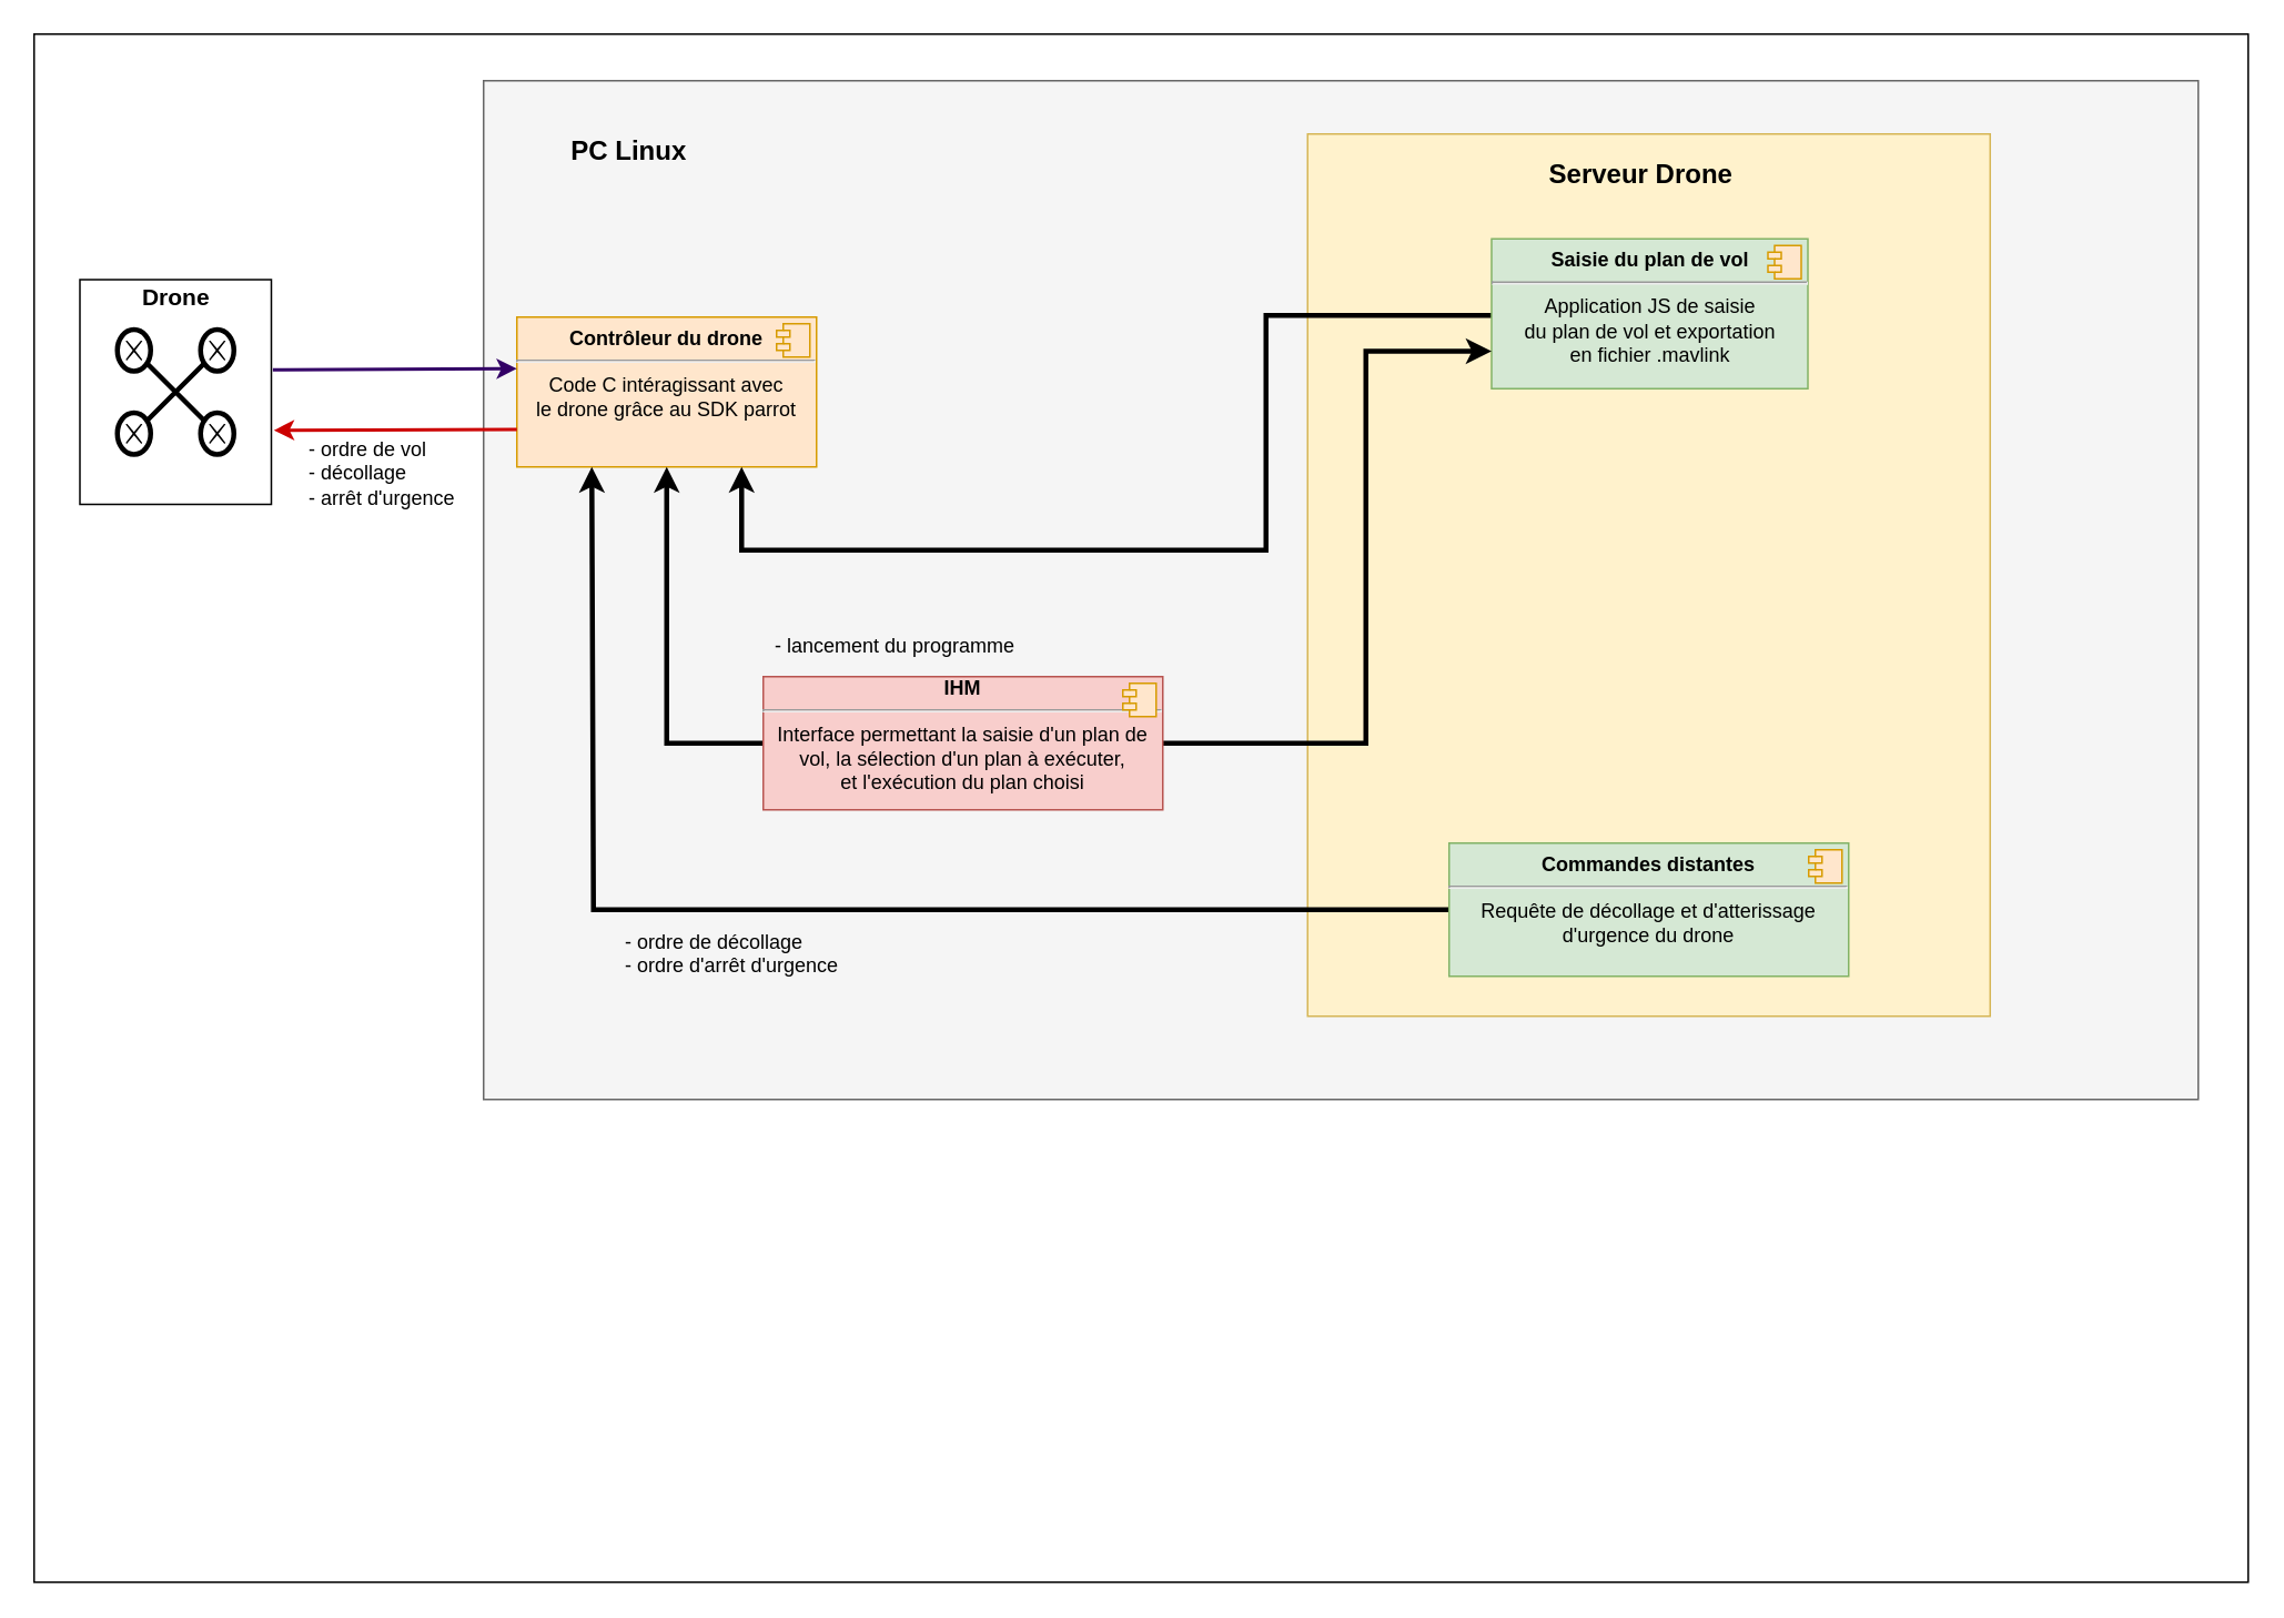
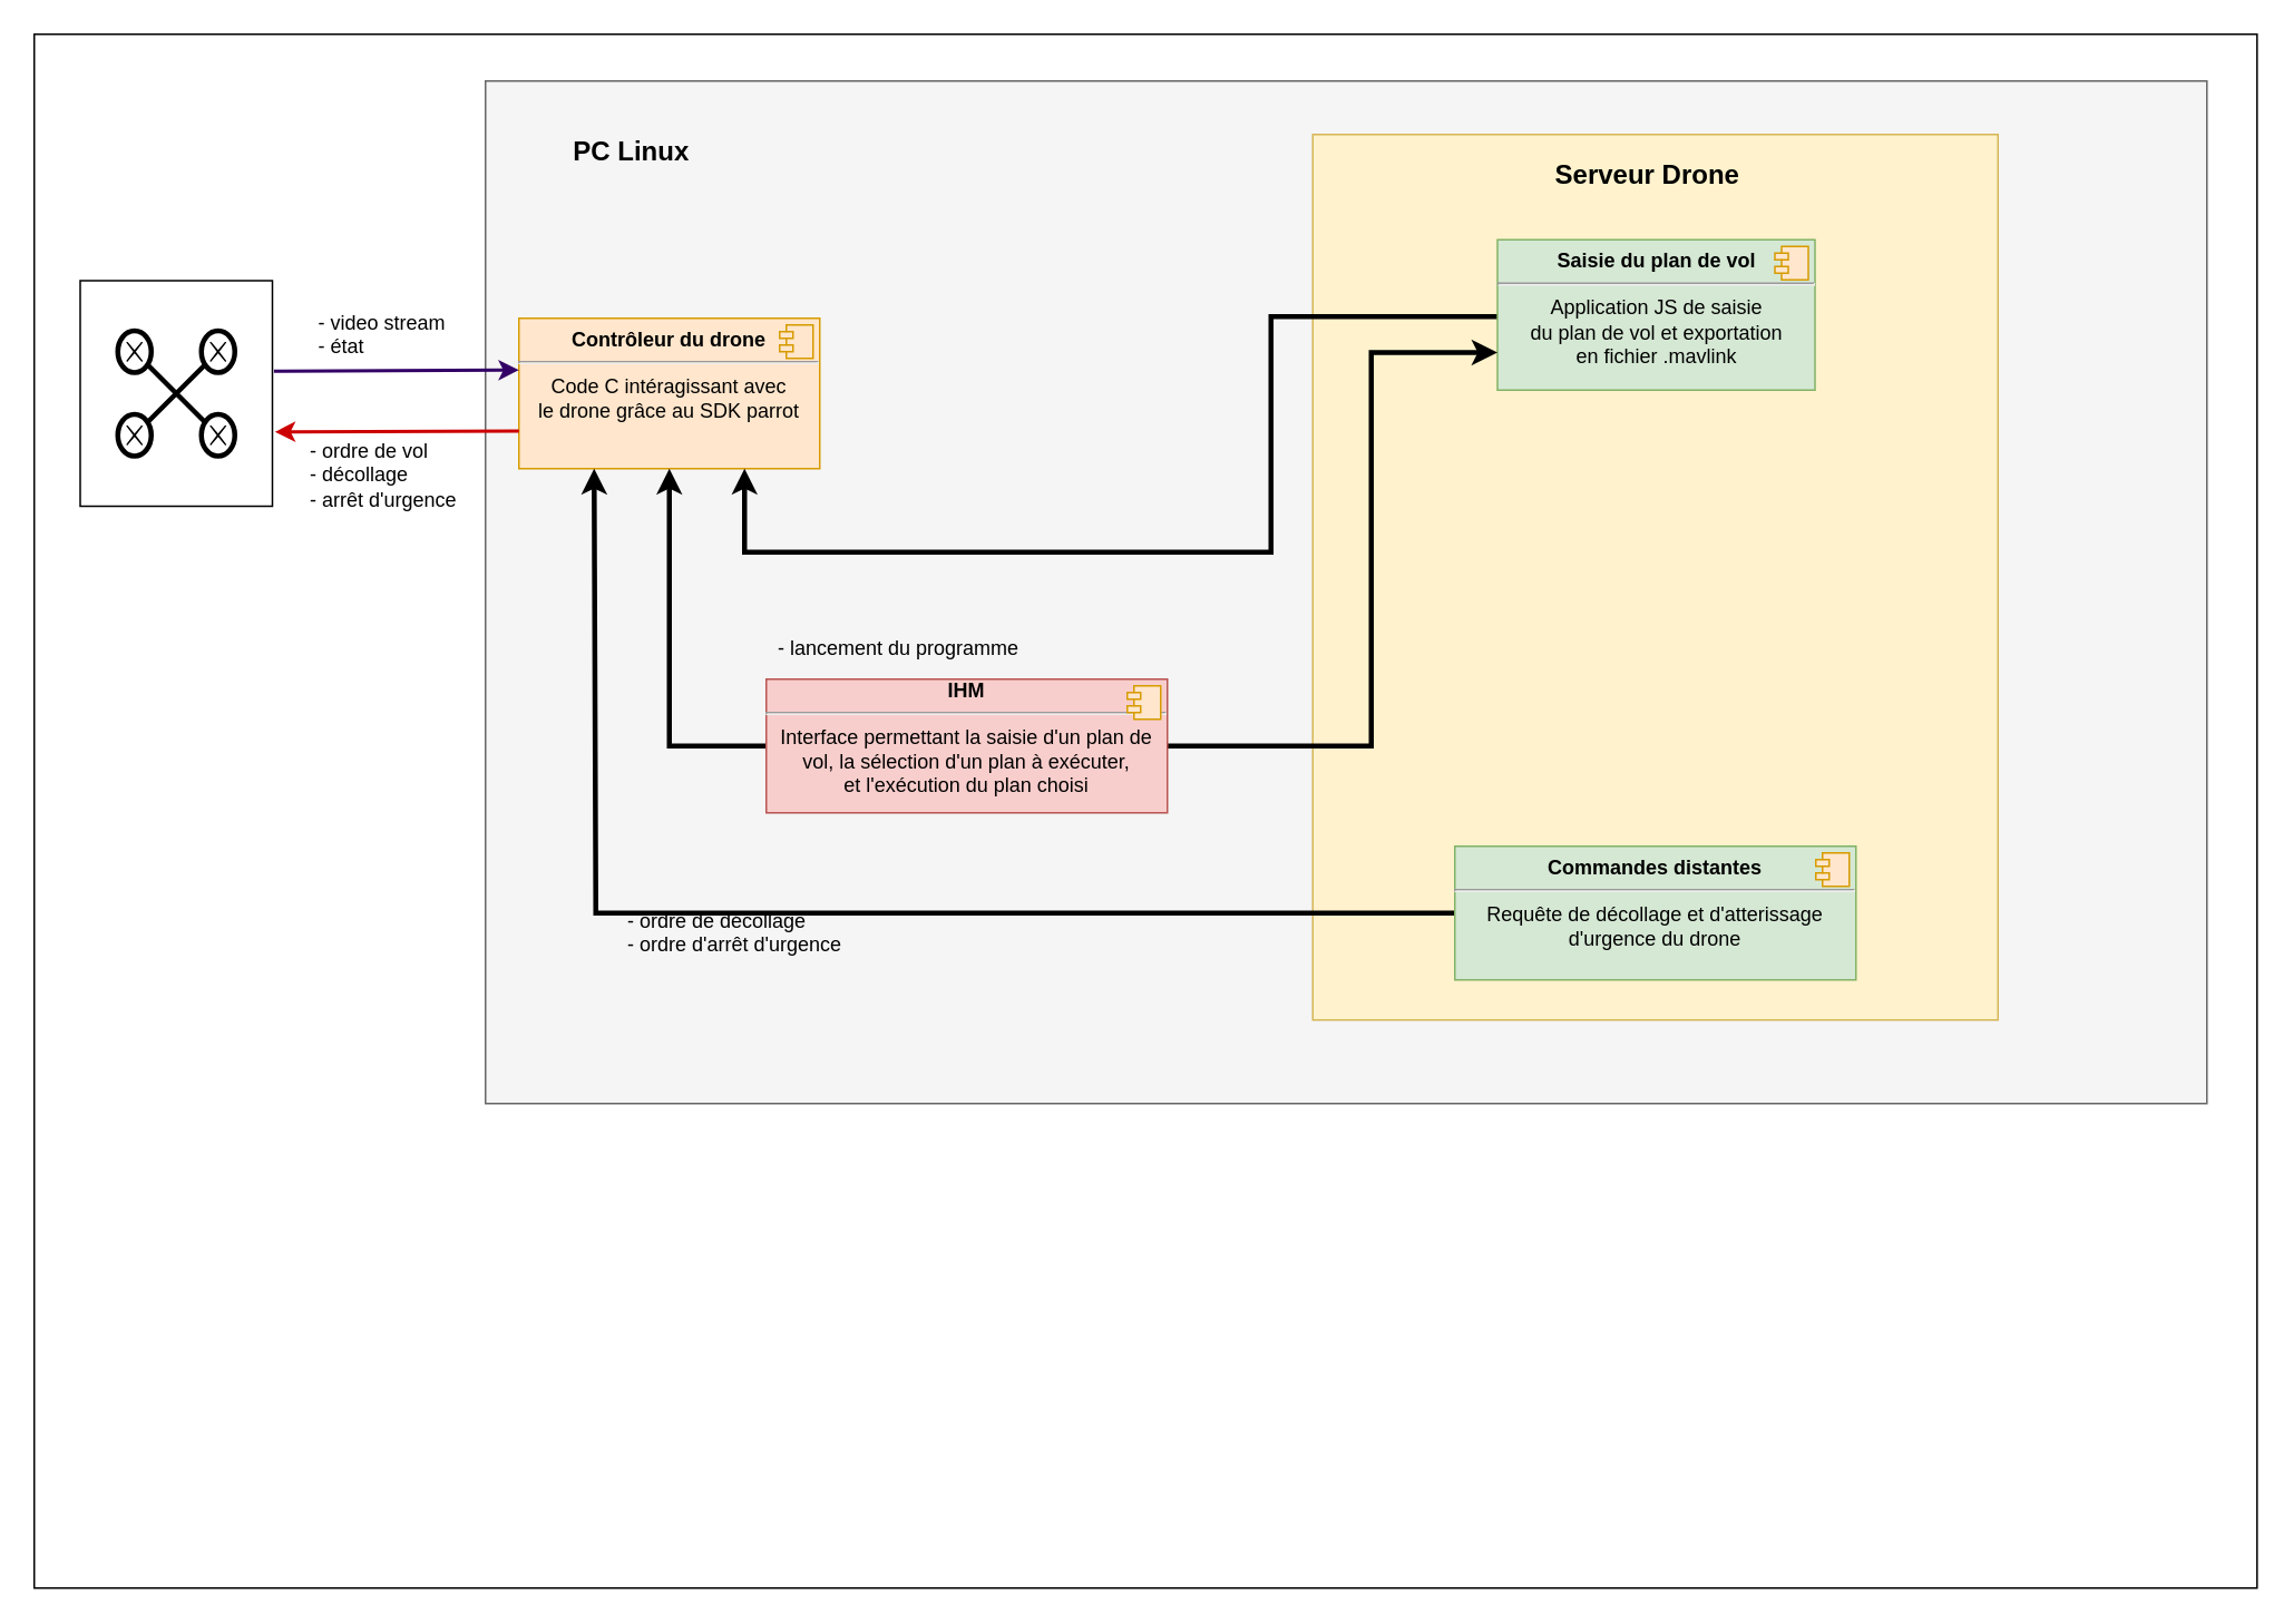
  <mxCell id="0" />
  <mxCell id="1" parent="0" />
  <mxCell id="2" value="" style="rounded=0;whiteSpace=wrap;html=1;fillColor=none;" vertex="1" parent="1"><mxGeometry y="20" width="1330" height="930" as="geometry" x="20" /></mxCell>
  <mxCell id="3" value="" style="rounded=0;whiteSpace=wrap;html=1;fillColor=none;" vertex="1" parent="1"><mxGeometry x="47.5" y="167.5" width="115" height="135" as="geometry" /></mxCell>
  <mxCell id="4" value="" style="rounded=0;whiteSpace=wrap;html=1;fillColor=#f5f5f5;strokeColor=#666666;fontColor=#333333;" parent="1" vertex="1"><mxGeometry x="290" y="48" width="1030" height="612" as="geometry" /></mxCell>
  <mxCell id="5" value="" style="rounded=0;whiteSpace=wrap;html=1;fillColor=#fff2cc;strokeColor=#d6b656;" parent="1" vertex="1"><mxGeometry x="785" y="80" width="410" height="530" as="geometry" /></mxCell>
  <mxCell id="6" value="&lt;p style=&quot;margin: 0px ; margin-top: 6px ; text-align: center&quot;&gt;&lt;b&gt;Contrôleur du drone&lt;br&gt;&lt;/b&gt;&lt;/p&gt;&lt;hr&gt;&lt;div align=&quot;center&quot;&gt;Code C intéragissant avec &lt;br&gt;&lt;/div&gt;&lt;div align=&quot;center&quot;&gt;le drone grâce au SDK parrot&lt;br&gt;&lt;/div&gt;" style="align=left;overflow=fill;html=1;fillColor=#ffe6cc;strokeColor=#d79b00;" parent="1" vertex="1"><mxGeometry x="310" y="190" width="180" height="90" as="geometry" /></mxCell>
  <mxCell id="7" value="" style="shape=component;jettyWidth=8;jettyHeight=4;fillColor=#ffe6cc;strokeColor=#d79b00;" parent="6" vertex="1"><mxGeometry x="1" width="20" height="20" relative="1" as="geometry"><mxPoint x="-24" y="4" as="offset" /></mxGeometry></mxCell>
  <mxCell id="8" value="" style="shape=umlDestroy;whiteSpace=wrap;html=1;strokeWidth=3;" parent="1" vertex="1"><mxGeometry x="80" y="210" width="50" height="50" as="geometry" /></mxCell>
  <mxCell id="9" value="" style="shape=mxgraph.bpmn.shape;html=1;verticalLabelPosition=bottom;labelBackgroundColor=#ffffff;verticalAlign=top;align=center;perimeter=ellipsePerimeter;outlineConnect=0;outline=end;symbol=cancel;" parent="1" vertex="1"><mxGeometry x="70" y="197.5" width="20" height="25" as="geometry" /></mxCell>
  <mxCell id="10" value="" style="shape=mxgraph.bpmn.shape;html=1;verticalLabelPosition=bottom;labelBackgroundColor=#ffffff;verticalAlign=top;align=center;perimeter=ellipsePerimeter;outlineConnect=0;outline=end;symbol=cancel;" parent="1" vertex="1"><mxGeometry x="120" y="197.5" width="20" height="25" as="geometry" /></mxCell>
  <mxCell id="11" value="" style="shape=mxgraph.bpmn.shape;html=1;verticalLabelPosition=bottom;labelBackgroundColor=#ffffff;verticalAlign=top;align=center;perimeter=ellipsePerimeter;outlineConnect=0;outline=end;symbol=cancel;" parent="1" vertex="1"><mxGeometry x="70" y="247.5" width="20" height="25" as="geometry" /></mxCell>
  <mxCell id="12" value="" style="shape=mxgraph.bpmn.shape;html=1;verticalLabelPosition=bottom;labelBackgroundColor=#ffffff;verticalAlign=top;align=center;perimeter=ellipsePerimeter;outlineConnect=0;outline=end;symbol=cancel;" parent="1" vertex="1"><mxGeometry x="120" y="247.5" width="20" height="25" as="geometry" /></mxCell>
  <mxCell id="13" value="" style="endArrow=classic;html=1;strokeWidth=2;strokeColor=#330066;exitX=1.008;exitY=0.401;exitDx=0;exitDy=0;exitPerimeter=0;" parent="1" edge="1" source="3"><mxGeometry width="50" height="50" relative="1" as="geometry"><mxPoint x="190" y="230" as="sourcePoint" /><mxPoint x="310" y="221" as="targetPoint" /></mxGeometry></mxCell>
  <mxCell id="14" value="" style="endArrow=classic;html=1;strokeColor=#CC0000;strokeWidth=2;exitX=0;exitY=0.75;exitDx=0;exitDy=0;" parent="1" edge="1" source="6"><mxGeometry width="50" height="50" relative="1" as="geometry"><mxPoint x="270" y="240" as="sourcePoint" /><mxPoint x="164" y="258" as="targetPoint" /></mxGeometry></mxCell>
+ <mxCell id="15" value="&lt;div&gt;&amp;nbsp;- video stream&lt;/div&gt;&lt;div&gt;&amp;nbsp;- état&lt;br&gt;&lt;/div&gt;" style="text;html=1;resizable=0;points=[];autosize=1;align=left;verticalAlign=top;spacingTop=-4;" parent="1" vertex="1"><mxGeometry x="185" y="182.5" width="100" height="30" as="geometry" /></mxCell>
  <mxCell id="16" value="&lt;div&gt;&amp;nbsp;- ordre de vol&lt;/div&gt;&lt;div&gt;&amp;nbsp;- décollage&lt;/div&gt;&lt;div&gt;&amp;nbsp;- arrêt d'urgence&lt;/div&gt;&lt;div&gt;&lt;br&gt;&lt;/div&gt;" style="text;html=1;resizable=0;points=[];autosize=1;align=left;verticalAlign=top;spacingTop=-4;" parent="1" vertex="1"><mxGeometry x="180" y="259.5" width="110" height="60" as="geometry" /></mxCell>
  <mxCell id="17" style="edgeStyle=orthogonalEdgeStyle;rounded=0;orthogonalLoop=1;jettySize=auto;html=1;exitX=0;exitY=0.5;exitDx=0;exitDy=0;entryX=0.75;entryY=1;entryDx=0;entryDy=0;strokeWidth=3;" edge="1" parent="1" source="18" target="6"><mxGeometry relative="1" as="geometry"><Array as="points"><mxPoint x="896" y="189" /><mxPoint x="760" y="189" /><mxPoint x="760" y="330" /><mxPoint x="445" y="330" /></Array></mxGeometry></mxCell>
  <mxCell id="18" value="&lt;p style=&quot;margin: 6px 0px 0px&quot; align=&quot;center&quot;&gt;&lt;b&gt;Saisie du plan de vol&lt;br&gt;&lt;/b&gt;&lt;/p&gt;&lt;hr align=&quot;center&quot;&gt;&lt;div align=&quot;center&quot;&gt;Application JS de saisie&lt;/div&gt;&lt;div align=&quot;center&quot;&gt;du plan de vol et exportation&lt;/div&gt;&lt;div align=&quot;center&quot;&gt;en fichier .mavlink&lt;br&gt;&lt;/div&gt;" style="align=left;overflow=fill;html=1;fillColor=#d5e8d4;strokeColor=#82b366;" parent="1" vertex="1"><mxGeometry x="895.5" y="143" width="190" height="90" as="geometry" /></mxCell>
  <mxCell id="19" value="" style="shape=component;jettyWidth=8;jettyHeight=4;fillColor=#ffe6cc;strokeColor=#d79b00;" parent="18" vertex="1"><mxGeometry x="1" width="20" height="20" relative="1" as="geometry"><mxPoint x="-24" y="4" as="offset" /></mxGeometry></mxCell>
  <mxCell id="20" style="edgeStyle=orthogonalEdgeStyle;rounded=0;orthogonalLoop=1;jettySize=auto;html=1;exitX=0;exitY=0.5;exitDx=0;exitDy=0;strokeColor=#000000;strokeWidth=3;entryX=0.25;entryY=1;entryDx=0;entryDy=0;" parent="1" source="21" target="6" edge="1"><mxGeometry relative="1" as="geometry"><mxPoint x="400" y="390" as="targetPoint" /><Array as="points"><mxPoint x="356" y="546" /></Array></mxGeometry></mxCell>
  <mxCell id="21" value="&lt;p style=&quot;margin: 6px 0px 0px&quot; align=&quot;center&quot;&gt;&lt;b&gt;Commandes distantes&lt;br&gt;&lt;/b&gt;&lt;/p&gt;&lt;hr align=&quot;center&quot;&gt;&lt;div align=&quot;center&quot;&gt;Requête de décollage et d'atterissage &lt;br&gt;&lt;/div&gt;&lt;div align=&quot;center&quot;&gt;d'urgence du drone&lt;/div&gt;" style="align=left;overflow=fill;html=1;fillColor=#d5e8d4;strokeColor=#82b366;" parent="1" vertex="1"><mxGeometry x="870" y="506" width="240" height="80" as="geometry" /></mxCell>
  <mxCell id="22" value="" style="shape=component;jettyWidth=8;jettyHeight=4;fillColor=#ffe6cc;strokeColor=#d79b00;" parent="21" vertex="1"><mxGeometry x="1" width="20" height="20" relative="1" as="geometry"><mxPoint x="-24" y="4" as="offset" /></mxGeometry></mxCell>
- <mxCell id="23" value="&lt;div&gt;&amp;nbsp;- ordre de décollage&lt;/div&gt;&lt;div&gt;&amp;nbsp;- ordre d'arrêt d'urgence&lt;br&gt;&lt;/div&gt;" style="text;html=1;resizable=0;points=[];autosize=1;align=left;verticalAlign=top;spacingTop=-4;" parent="1" vertex="1"><mxGeometry x="370" y="556" width="150" height="30" as="geometry" /></mxCell>
+ <mxCell id="23" value="&lt;div&gt;&amp;nbsp;- ordre de décollage&lt;/div&gt;&lt;div&gt;&amp;nbsp;- ordre d'arrêt d'urgence&lt;br&gt;&lt;/div&gt;" style="text;html=1;resizable=0;points=[];autosize=1;align=left;verticalAlign=top;spacingTop=-4;" parent="1" vertex="1"><mxGeometry x="370" y="541" width="150" height="30" as="geometry" /></mxCell>
  <mxCell id="24" value="&lt;font style=&quot;font-size: 16px&quot;&gt;&lt;b&gt;&lt;font style=&quot;font-size: 16px&quot;&gt;Serveur Drone&lt;/font&gt;&lt;/b&gt;&lt;/font&gt;" style="text;html=1;strokeColor=none;fillColor=none;align=center;verticalAlign=middle;whiteSpace=wrap;rounded=0;" parent="1" vertex="1"><mxGeometry x="917.5" y="90" width="135" height="27" as="geometry" /></mxCell>
  <mxCell id="25" style="edgeStyle=orthogonalEdgeStyle;rounded=0;orthogonalLoop=1;jettySize=auto;html=1;exitX=1;exitY=0.5;exitDx=0;exitDy=0;entryX=0;entryY=0.75;entryDx=0;entryDy=0;strokeColor=#000000;strokeWidth=3;" parent="1" source="27" target="18" edge="1"><mxGeometry relative="1" as="geometry"><Array as="points"><mxPoint x="820" y="446" /><mxPoint x="820" y="210" /></Array></mxGeometry></mxCell>
  <mxCell id="26" style="edgeStyle=orthogonalEdgeStyle;rounded=0;orthogonalLoop=1;jettySize=auto;html=1;exitX=0;exitY=0.5;exitDx=0;exitDy=0;entryX=0.5;entryY=1;entryDx=0;entryDy=0;strokeColor=#000000;strokeWidth=3;" parent="1" source="27" target="6" edge="1"><mxGeometry relative="1" as="geometry" /></mxCell>
  <mxCell id="27" value="&lt;div align=&quot;center&quot;&gt;&lt;b&gt;IHM&lt;/b&gt;&lt;/div&gt;&lt;hr align=&quot;center&quot;&gt;&lt;div align=&quot;center&quot;&gt;Interface permettant la saisie d'un plan de &lt;br&gt;&lt;/div&gt;&lt;div align=&quot;center&quot;&gt;vol, la sélection d'un plan à exécuter, &lt;br&gt;&lt;/div&gt;&lt;div align=&quot;center&quot;&gt;et l'exécution du plan choisi&lt;/div&gt;" style="align=left;overflow=fill;html=1;fillColor=#f8cecc;strokeColor=#b85450;" parent="1" vertex="1"><mxGeometry x="458" y="406" width="240" height="80" as="geometry" /></mxCell>
  <mxCell id="28" value="" style="shape=component;jettyWidth=8;jettyHeight=4;fillColor=#ffe6cc;strokeColor=#d79b00;" parent="27" vertex="1"><mxGeometry x="1" width="20" height="20" relative="1" as="geometry"><mxPoint x="-24" y="4" as="offset" /></mxGeometry></mxCell>
  <mxCell id="29" value="&lt;b&gt;&lt;font style=&quot;font-size: 16px&quot;&gt;PC Linux&lt;/font&gt;&lt;/b&gt;" style="text;html=1;strokeColor=none;fillColor=none;align=center;verticalAlign=middle;whiteSpace=wrap;rounded=0;" parent="1" vertex="1"><mxGeometry x="330" y="80" width="95" height="20" as="geometry" /></mxCell>
- <mxCell id="30" value="&lt;b&gt;&lt;font style=&quot;font-size: 14px&quot;&gt;Drone&lt;/font&gt;&lt;/b&gt;" style="text;html=1;strokeColor=none;fillColor=none;align=center;verticalAlign=middle;whiteSpace=wrap;rounded=0;" vertex="1" parent="1"><mxGeometry x="57.5" y="168" width="95" height="20" as="geometry" /></mxCell>
  <mxCell id="31" value="&amp;nbsp;- lancement du programme" style="text;html=1;resizable=0;points=[];autosize=1;align=left;verticalAlign=top;spacingTop=-4;" vertex="1" parent="1"><mxGeometry x="460" y="378" width="170" height="20" as="geometry" /></mxCell>
